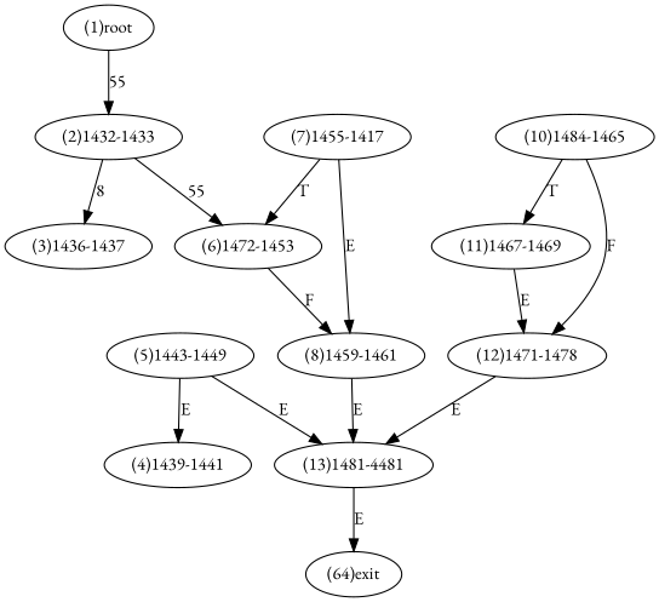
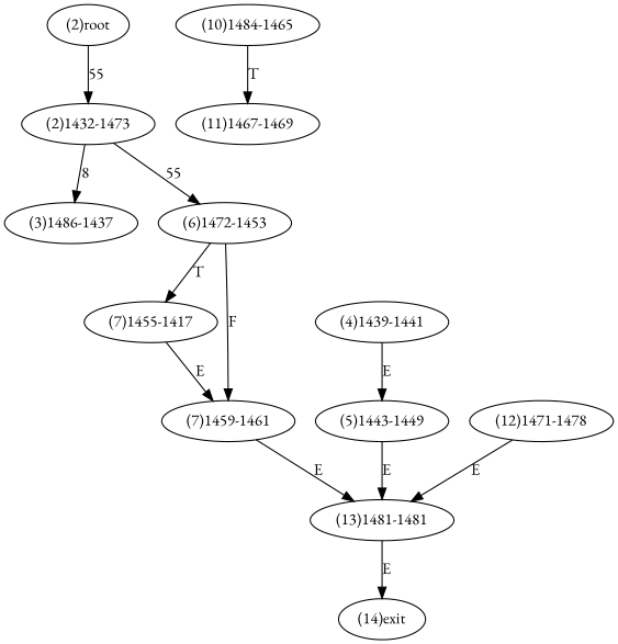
  digraph {
    fontname="EB Garamond"
    node [fontname="EB Garamond"]
    edge [fontname="EB Garamond"]
-   n1 [label="(1)root"]
-   n2 [label="(2)1432-1433"]
-   n3 [label="(3)1436-1437"]
+   n1 [label="(2)root"]
+   n2 [label="(2)1432-1473"]
+   n3 [label="(3)1486-1437"]
    n4 [label="(6)1472-1453"]
    n5 [label="(7)1455-1417"]
-   n6 [label="(8)1459-1461"]
+   n6 [label="(7)1459-1461"]
    n7 [label="(4)1439-1441"]
    n8 [label="(5)1443-1449"]
-   n9 [label="(13)1481-4481"]
-   n10 [label="(64)exit"]
+   n9 [label="(13)1481-1481"]
+   n10 [label="(14)exit"]
    n11 [label="(10)1484-1465"]
    n12 [label="(11)1467-1469"]
    n13 [label="(12)1471-1478"]
    n1 -> n2 [label=55]
    n2 -> n3 [label=8]
    n2 -> n4 [label=55]
-   n5 -> n4 [label=T]
+   n4 -> n5 [label=T]
    n4 -> n6 [label=F]
    n5 -> n6 [label=E]
    n6 -> n9 [label=E]
-   n8 -> n7 [label=E]
+   n7 -> n8 [label=E]
    n8 -> n9 [label=E]
    n9 -> n10 [label=E]
    n11 -> n12 [label=T]
-   n11 -> n13 [label=F]
-   n12 -> n13 [label=E]
    n13 -> n9 [label=E]
  }
